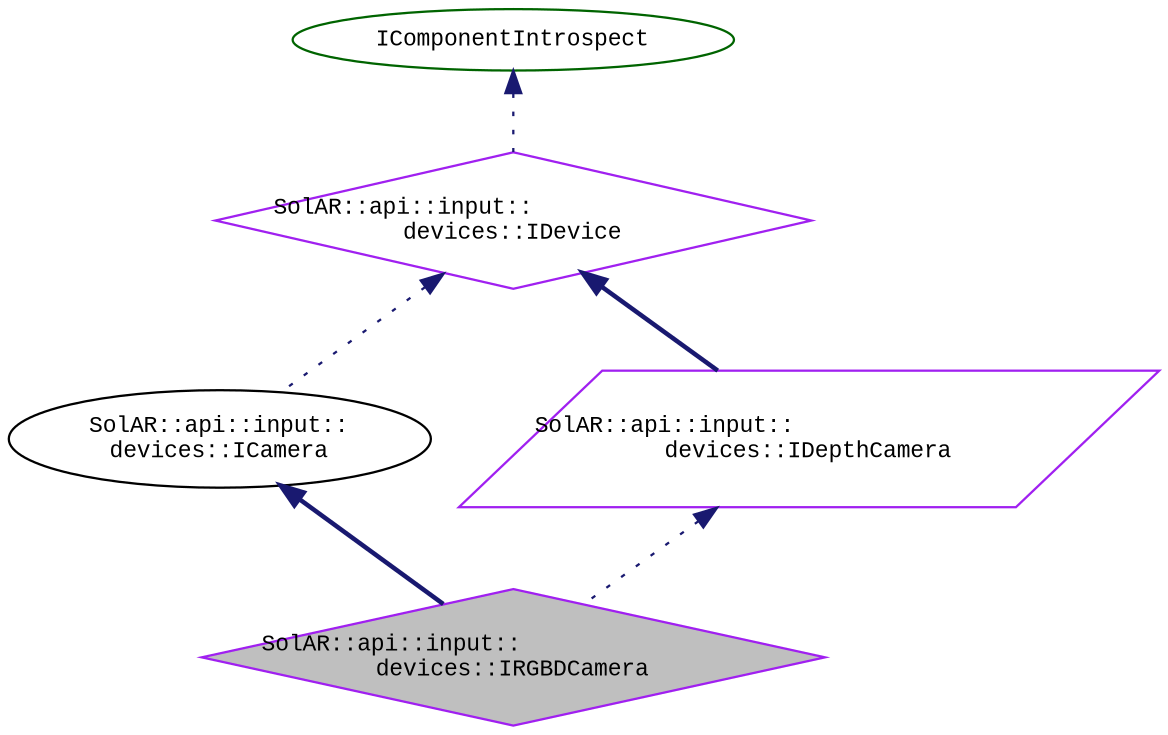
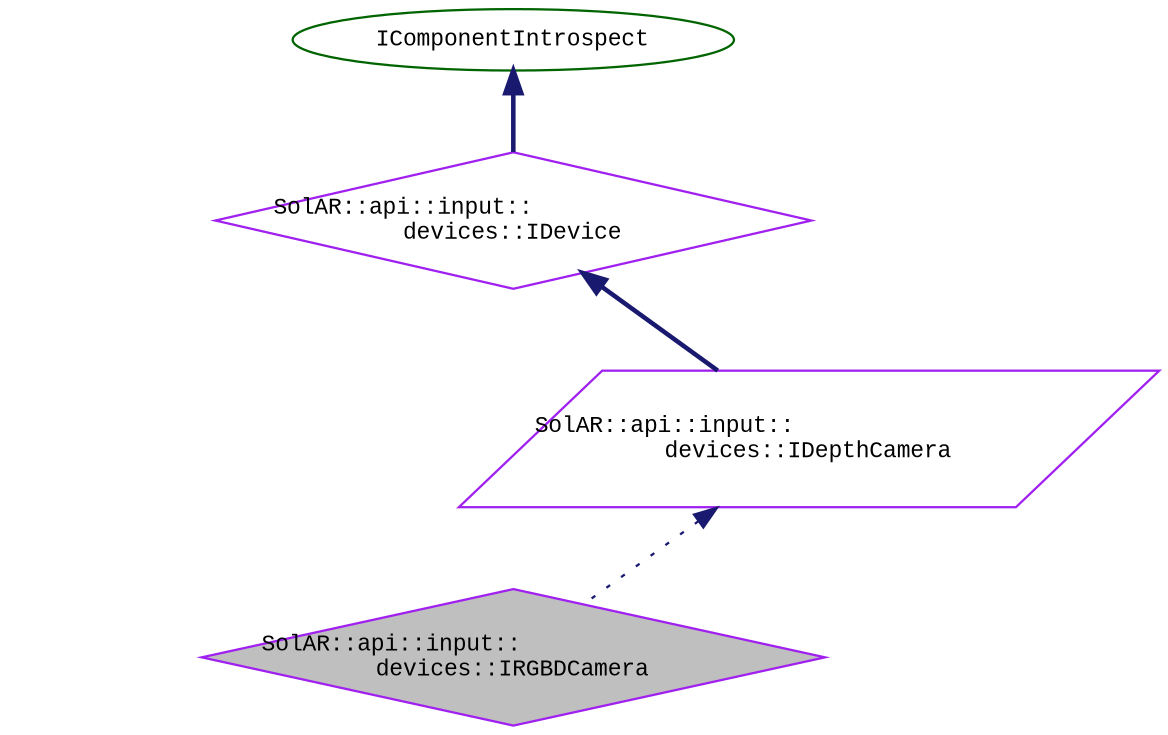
  digraph {
    fontname="Liberation Mono"
    node [color=purple fillcolor=white fontname="Liberation Mono" fontsize=10 shape=diamond style=filled]
    edge [color=midnightblue dir=back fontname="Liberation Mono" fontsize=10 labelfontname=Helvetica labelfontsize=10 style=dotted]
    n1 [fillcolor=grey75 fontcolor=black height=0.2 label="SolAR::api::input::\ldevices::IRGBDCamera" width=0.4]
-   n2 [color=black height=0.2 label="SolAR::api::input::\ldevices::ICamera" shape=ellipse width=0.4]
    n3 [height=0.2 label="SolAR::api::input::\ldevices::IDevice" width=0.4]
    n4 [height=0.2 label="SolAR::api::input::\ldevices::IDepthCamera" shape=parallelogram width=0.4]
    n5 [color=darkgreen height=0.2 label=IComponentIntrospect shape=ellipse width=0.4]
-   n2 -> n1 [style=bold]
-   n3 -> n2
    n3 -> n4 [style=bold]
    n4 -> n1
-   n5 -> n3
+   n5 -> n3 [style=bold]
  }
